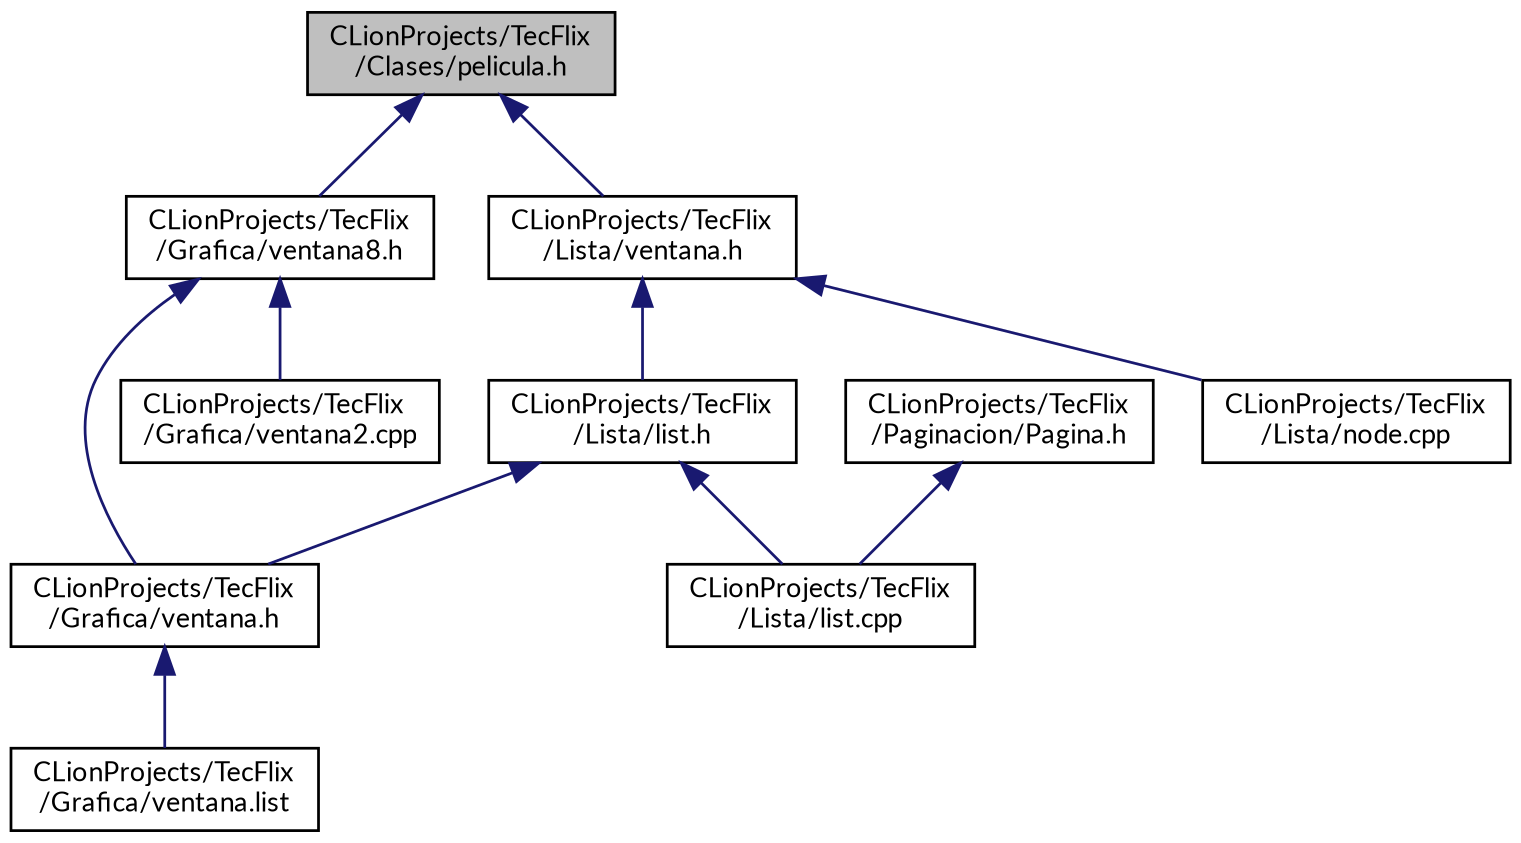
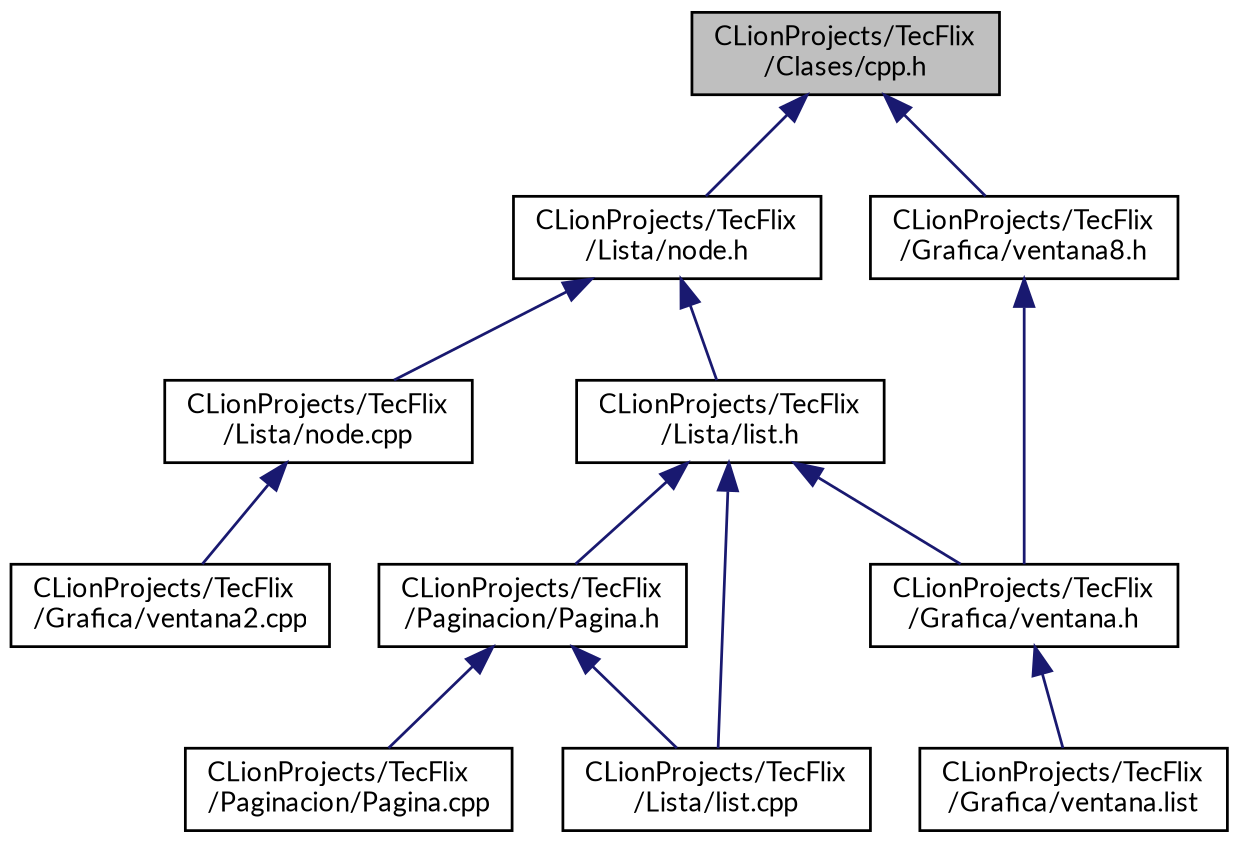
  digraph {
    fontname=Lato
    node [color=black fillcolor=white fontname=Lato fontsize=10 shape=record style=filled]
    edge [color=midnightblue dir=back fontname=Lato fontsize=10 labelfontname=Helvetica labelfontsize=10 style=solid]
-   n1 [fillcolor=grey75 fontcolor=black height=0.2 label="CLionProjects/TecFlix\l/Clases/pelicula.h" width=0.4]
-   n2 [height=0.2 label="CLionProjects/TecFlix\l/Lista/ventana.h" width=0.4]
+   n1 [fillcolor=grey75 fontcolor=black height=0.2 label="CLionProjects/TecFlix\l/Clases/cpp.h" width=0.4]
+   n2 [height=0.2 label="CLionProjects/TecFlix\l/Lista/node.h" width=0.4]
    n3 [height=0.2 label="CLionProjects/TecFlix\l/Grafica/ventana8.h" width=0.4]
    n4 [height=0.2 label="CLionProjects/TecFlix\l/Lista/list.h" width=0.4]
    n5 [height=0.2 label="CLionProjects/TecFlix\l/Lista/node.cpp" width=0.4]
    n6 [height=0.2 label="CLionProjects/TecFlix\l/Grafica/ventana.h" width=0.4]
    n7 [height=0.2 label="CLionProjects/TecFlix\l/Grafica/ventana2.cpp" width=0.4]
    n8 [height=0.2 label="CLionProjects/TecFlix\l/Paginacion/Pagina.h" width=0.4]
    n9 [height=0.2 label="CLionProjects/TecFlix\l/Lista/list.cpp" width=0.4]
    n10 [height=0.2 label="CLionProjects/TecFlix\l/Grafica/ventana.list" width=0.4]
+   n11 [height=0.2 label="CLionProjects/TecFlix\l/Paginacion/Pagina.cpp" width=0.4]
    n1 -> n2
    n1 -> n3
    n2 -> n4
    n2 -> n5
    n3 -> n6
-   n3 -> n7
+   n5 -> n7
    n4 -> n6
+   n4 -> n8
    n4 -> n9
    n6 -> n10
    n8 -> n9
+   n8 -> n11
  }
